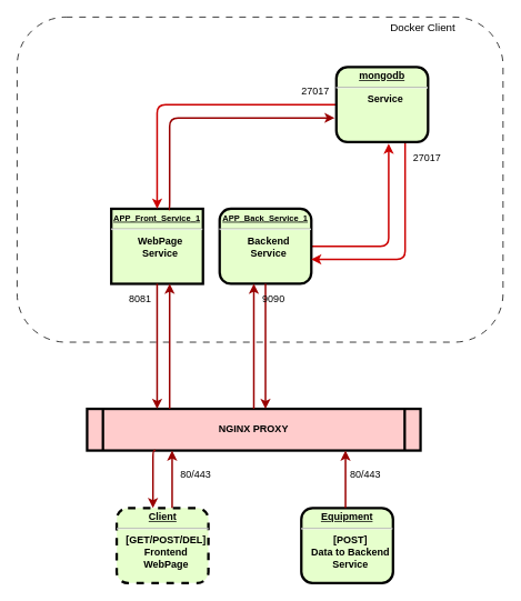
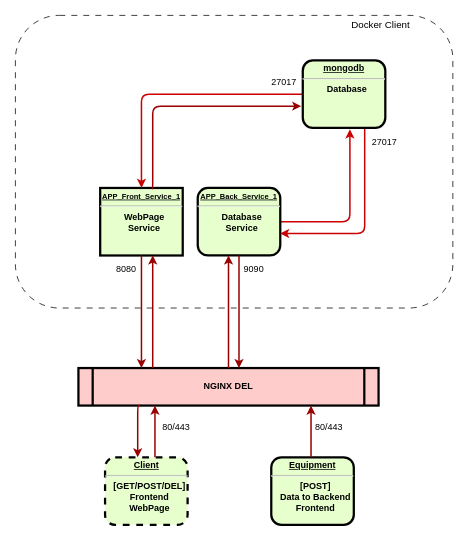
  <mxCell id="0" />
  <mxCell id="1" parent="0" />
  <mxCell id="2" value="" style="rounded=1;whiteSpace=wrap;html=1;fillColor=none;dashed=1;dashPattern=8 8;" vertex="1" parent="1"><mxGeometry x="20" y="20" width="583" height="390" as="geometry" /></mxCell>
  <mxCell id="3" value="&lt;p style=&quot;margin: 0px; margin-top: 4px; text-align: center; text-decoration: underline;&quot;&gt;&lt;strong&gt;&lt;font style=&quot;font-size: 10px;&quot;&gt;APP_Front_Service_1&lt;/font&gt;&lt;/strong&gt;&lt;/p&gt;&lt;hr&gt;&lt;p style=&quot;margin: 0px; margin-left: 8px;&quot;&gt;WebPage&lt;/p&gt;&lt;p style=&quot;margin: 0px; margin-left: 8px;&quot;&gt;Service&lt;/p&gt;" style="verticalAlign=middle;align=center;overflow=fill;fontSize=12;fontFamily=Helvetica;html=1;fontStyle=1;strokeWidth=3;fillColor=#E6FFCC;rounded=0;" parent="1" vertex="1"><mxGeometry x="133" y="250" width="110" height="90" as="geometry" /></mxCell>
- <mxCell id="4" value="NGINX PROXY" style="shape=process;whiteSpace=wrap;align=center;verticalAlign=middle;size=0.048;fontStyle=1;strokeWidth=3;fillColor=#FFCCCC" parent="1" vertex="1"><mxGeometry x="104" y="490" width="400" height="50" as="geometry" /></mxCell>
+ <mxCell id="4" value="NGINX DEL" style="shape=process;whiteSpace=wrap;align=center;verticalAlign=middle;size=0.048;fontStyle=1;strokeWidth=3;fillColor=#FFCCCC" parent="1" vertex="1"><mxGeometry x="104" y="490" width="400" height="50" as="geometry" /></mxCell>
  <mxCell id="5" style="edgeStyle=orthogonalEdgeStyle;rounded=1;orthogonalLoop=1;jettySize=auto;html=1;exitX=1;exitY=0.5;exitDx=0;exitDy=0;entryX=0.571;entryY=1.02;entryDx=0;entryDy=0;entryPerimeter=0;strokeColor=#CC0000;strokeWidth=2;fontSize=10;" parent="1" source="6" target="9" edge="1"><mxGeometry relative="1" as="geometry"><Array as="points"><mxPoint x="466" y="295" /></Array></mxGeometry></mxCell>
- <mxCell id="6" value="&lt;p style=&quot;margin: 0px; margin-top: 4px; text-align: center; text-decoration: underline;&quot;&gt;&lt;strong&gt;&lt;font style=&quot;font-size: 10px;&quot;&gt;APP_Back_Service_1&lt;/font&gt;&lt;/strong&gt;&lt;/p&gt;&lt;hr&gt;&lt;p style=&quot;margin: 0px; margin-left: 8px;&quot;&gt;Backend&lt;/p&gt;&lt;p style=&quot;margin: 0px; margin-left: 8px;&quot;&gt;Service&lt;/p&gt;" style="verticalAlign=middle;align=center;overflow=fill;fontSize=12;fontFamily=Helvetica;html=1;rounded=1;fontStyle=1;strokeWidth=3;fillColor=#E6FFCC" parent="1" vertex="1"><mxGeometry x="263" y="250" width="110" height="90" as="geometry" /></mxCell>
+ <mxCell id="6" value="&lt;p style=&quot;margin: 0px; margin-top: 4px; text-align: center; text-decoration: underline;&quot;&gt;&lt;strong&gt;&lt;font style=&quot;font-size: 10px;&quot;&gt;APP_Back_Service_1&lt;/font&gt;&lt;/strong&gt;&lt;/p&gt;&lt;hr&gt;&lt;p style=&quot;margin: 0px; margin-left: 8px;&quot;&gt;Database&lt;/p&gt;&lt;p style=&quot;margin: 0px; margin-left: 8px;&quot;&gt;Service&lt;/p&gt;" style="verticalAlign=middle;align=center;overflow=fill;fontSize=12;fontFamily=Helvetica;html=1;rounded=1;fontStyle=1;strokeWidth=3;fillColor=#E6FFCC" parent="1" vertex="1"><mxGeometry x="263" y="250" width="110" height="90" as="geometry" /></mxCell>
  <mxCell id="7" style="edgeStyle=orthogonalEdgeStyle;rounded=1;orthogonalLoop=1;jettySize=auto;html=1;exitX=0;exitY=0.5;exitDx=0;exitDy=0;entryX=0.5;entryY=0;entryDx=0;entryDy=0;fontSize=10;strokeWidth=2;strokeColor=#CC0000;" parent="1" source="9" target="3" edge="1"><mxGeometry relative="1" as="geometry" /></mxCell>
  <mxCell id="8" style="edgeStyle=orthogonalEdgeStyle;rounded=1;orthogonalLoop=1;jettySize=auto;html=1;exitX=0.75;exitY=1;exitDx=0;exitDy=0;entryX=0.999;entryY=0.674;entryDx=0;entryDy=0;entryPerimeter=0;strokeColor=#CC0000;strokeWidth=2;fontSize=10;" parent="1" source="9" target="6" edge="1"><mxGeometry relative="1" as="geometry"><Array as="points"><mxPoint x="485" y="311" /></Array></mxGeometry></mxCell>
- <mxCell id="9" value="&lt;p style=&quot;margin: 0px; margin-top: 4px; text-align: center; text-decoration: underline;&quot;&gt;&lt;strong&gt;mongodb&lt;/strong&gt;&lt;/p&gt;&lt;hr&gt;&lt;p style=&quot;margin: 0px; margin-left: 8px;&quot;&gt;Service&lt;/p&gt;" style="verticalAlign=middle;align=center;overflow=fill;fontSize=12;fontFamily=Helvetica;html=1;rounded=1;fontStyle=1;strokeWidth=3;fillColor=#E6FFCC" parent="1" vertex="1"><mxGeometry x="403" y="80" width="110" height="90" as="geometry" /></mxCell>
- <mxCell id="10" value="&lt;p style=&quot;margin: 0px; margin-top: 4px; text-align: center; text-decoration: underline;&quot;&gt;&lt;strong&gt;Equipment&lt;/strong&gt;&lt;/p&gt;&lt;hr&gt;&lt;p style=&quot;margin: 0px; margin-left: 8px;&quot;&gt;[POST]&lt;/p&gt;&lt;p style=&quot;margin: 0px; margin-left: 8px;&quot;&gt;Data to Backend&lt;/p&gt;&lt;p style=&quot;margin: 0px; margin-left: 8px;&quot;&gt;Service&lt;/p&gt;" style="verticalAlign=middle;align=center;overflow=fill;fontSize=12;fontFamily=Helvetica;html=1;rounded=1;fontStyle=1;strokeWidth=3;fillColor=#E6FFCC" parent="1" vertex="1"><mxGeometry x="361" y="609" width="110" height="90" as="geometry" /></mxCell>
+ <mxCell id="9" value="&lt;p style=&quot;margin: 0px; margin-top: 4px; text-align: center; text-decoration: underline;&quot;&gt;&lt;strong&gt;mongodb&lt;/strong&gt;&lt;/p&gt;&lt;hr&gt;&lt;p style=&quot;margin: 0px; margin-left: 8px;&quot;&gt;Database&lt;/p&gt;" style="verticalAlign=middle;align=center;overflow=fill;fontSize=12;fontFamily=Helvetica;html=1;rounded=1;fontStyle=1;strokeWidth=3;fillColor=#E6FFCC" parent="1" vertex="1"><mxGeometry x="403" y="80" width="110" height="90" as="geometry" /></mxCell>
+ <mxCell id="10" value="&lt;p style=&quot;margin: 0px; margin-top: 4px; text-align: center; text-decoration: underline;&quot;&gt;&lt;strong&gt;Equipment&lt;/strong&gt;&lt;/p&gt;&lt;hr&gt;&lt;p style=&quot;margin: 0px; margin-left: 8px;&quot;&gt;[POST]&lt;/p&gt;&lt;p style=&quot;margin: 0px; margin-left: 8px;&quot;&gt;Data to Backend&lt;/p&gt;&lt;p style=&quot;margin: 0px; margin-left: 8px;&quot;&gt;Frontend&lt;/p&gt;" style="verticalAlign=middle;align=center;overflow=fill;fontSize=12;fontFamily=Helvetica;html=1;rounded=1;fontStyle=1;strokeWidth=3;fillColor=#E6FFCC" parent="1" vertex="1"><mxGeometry x="361" y="609" width="110" height="90" as="geometry" /></mxCell>
  <mxCell id="11" value="&lt;p style=&quot;margin: 0px; margin-top: 4px; text-align: center; text-decoration: underline;&quot;&gt;Client&lt;/p&gt;&lt;hr&gt;&lt;p style=&quot;margin: 0px; margin-left: 8px;&quot;&gt;[GET/POST/DEL]&lt;/p&gt;&lt;p style=&quot;margin: 0px; margin-left: 8px;&quot;&gt;Frontend&lt;/p&gt;&lt;p style=&quot;margin: 0px; margin-left: 8px;&quot;&gt;WebPage&lt;/p&gt;" style="verticalAlign=middle;align=center;overflow=fill;fontSize=12;fontFamily=Helvetica;html=1;rounded=1;fontStyle=1;strokeWidth=3;fillColor=#E6FFCC;dashed=1;" parent="1" vertex="1"><mxGeometry x="139.5" y="609" width="110" height="90" as="geometry" /></mxCell>
- <mxCell id="12" value="8081" style="text;spacingTop=-5;align=center" parent="1" vertex="1"><mxGeometry x="153" y="350" width="30" height="20" as="geometry" /></mxCell>
+ <mxCell id="12" value="8080" style="text;spacingTop=-5;align=center" parent="1" vertex="1"><mxGeometry x="153" y="350" width="30" height="20" as="geometry" /></mxCell>
  <mxCell id="13" value="" style="edgeStyle=elbowEdgeStyle;elbow=horizontal;strokeColor=#990000;strokeWidth=2" parent="1" source="4" target="3" edge="1"><mxGeometry width="100" height="100" relative="1" as="geometry"><mxPoint x="-47" y="470" as="sourcePoint" /><mxPoint x="53" y="370" as="targetPoint" /><Array as="points"><mxPoint x="203" y="410" /></Array></mxGeometry></mxCell>
  <mxCell id="14" value="" style="edgeStyle=elbowEdgeStyle;elbow=horizontal;strokeColor=#990000;strokeWidth=2" parent="1" source="3" target="4" edge="1"><mxGeometry width="100" height="100" relative="1" as="geometry"><mxPoint x="-47" y="440" as="sourcePoint" /><mxPoint x="53" y="340" as="targetPoint" /><Array as="points"><mxPoint x="183" y="300" /></Array></mxGeometry></mxCell>
  <mxCell id="15" value="" style="edgeStyle=elbowEdgeStyle;elbow=horizontal;strokeColor=#990000;strokeWidth=2" parent="1" source="4" target="6" edge="1"><mxGeometry width="100" height="100" relative="1" as="geometry"><mxPoint x="283" y="310" as="sourcePoint" /><mxPoint x="383" y="210" as="targetPoint" /><Array as="points"><mxPoint x="343" y="250" /></Array></mxGeometry></mxCell>
  <mxCell id="16" value="" style="edgeStyle=elbowEdgeStyle;elbow=horizontal;strokeColor=#990000;strokeWidth=2" parent="1" source="6" target="4" edge="1"><mxGeometry width="100" height="100" relative="1" as="geometry"><mxPoint x="253" y="310" as="sourcePoint" /><mxPoint x="353" y="210" as="targetPoint" /><Array as="points"><mxPoint x="363" y="260" /></Array></mxGeometry></mxCell>
- <mxCell id="17" value="9090" style="text;spacingTop=-5;align=center" parent="1" vertex="1"><mxGeometry x="313" y="350" width="30" height="20" as="geometry" /></mxCell>
+ <mxCell id="17" value="9090" style="text;spacingTop=-5;align=center" parent="1" vertex="1"><mxGeometry x="323" y="350" width="30" height="20" as="geometry" /></mxCell>
  <mxCell id="18" value="" style="edgeStyle=elbowEdgeStyle;elbow=horizontal;strokeColor=#990000;strokeWidth=2" parent="1" edge="1"><mxGeometry width="100" height="100" relative="1" as="geometry"><mxPoint x="414" y="609" as="sourcePoint" /><mxPoint x="414" y="540" as="targetPoint" /><Array as="points"><mxPoint x="414" y="569" /></Array></mxGeometry></mxCell>
  <mxCell id="19" value="" style="edgeStyle=elbowEdgeStyle;elbow=horizontal;strokeColor=#990000;strokeWidth=2" parent="1" target="11" edge="1"><mxGeometry width="100" height="100" relative="1" as="geometry"><mxPoint x="186" y="540" as="sourcePoint" /><mxPoint x="-54" y="499" as="targetPoint" /><Array as="points"><mxPoint x="183" y="570" /></Array></mxGeometry></mxCell>
  <mxCell id="20" value="" style="edgeStyle=elbowEdgeStyle;elbow=horizontal;strokeColor=#990000;strokeWidth=2" parent="1" source="11" edge="1"><mxGeometry width="100" height="100" relative="1" as="geometry"><mxPoint x="-144" y="609" as="sourcePoint" /><mxPoint x="206" y="540" as="targetPoint" /><Array as="points"><mxPoint x="206" y="569" /></Array></mxGeometry></mxCell>
  <mxCell id="21" value="80/443" style="text;spacingTop=-5;align=center" parent="1" vertex="1"><mxGeometry x="219.5" y="560" width="30" height="20" as="geometry" /></mxCell>
  <mxCell id="22" value="80/443" style="text;spacingTop=-5;align=center" parent="1" vertex="1"><mxGeometry x="423" y="560" width="30" height="20" as="geometry" /></mxCell>
  <mxCell id="23" value="" style="edgeStyle=elbowEdgeStyle;elbow=horizontal;strokeColor=#990000;strokeWidth=2;exitX=0.627;exitY=0.011;exitDx=0;exitDy=0;exitPerimeter=0;entryX=-0.018;entryY=0.678;entryDx=0;entryDy=0;entryPerimeter=0;" parent="1" source="3" target="9" edge="1"><mxGeometry width="100" height="100" relative="1" as="geometry"><mxPoint x="203" y="210" as="sourcePoint" /><mxPoint x="203" y="60" as="targetPoint" /><Array as="points"><mxPoint x="203" y="130" /></Array></mxGeometry></mxCell>
  <mxCell id="24" value="Docker Client" style="text;spacingTop=-5;align=center;fontSize=13;" vertex="1" parent="1"><mxGeometry x="492" y="23" width="30" height="20" as="geometry" /></mxCell>
  <mxCell id="25" value="27017" style="text;spacingTop=-5;align=center" vertex="1" parent="1"><mxGeometry x="363" y="100" width="30" height="20" as="geometry" /></mxCell>
  <mxCell id="26" value="27017" style="text;spacingTop=-5;align=center" vertex="1" parent="1"><mxGeometry x="497" y="180" width="30" height="20" as="geometry" /></mxCell>
